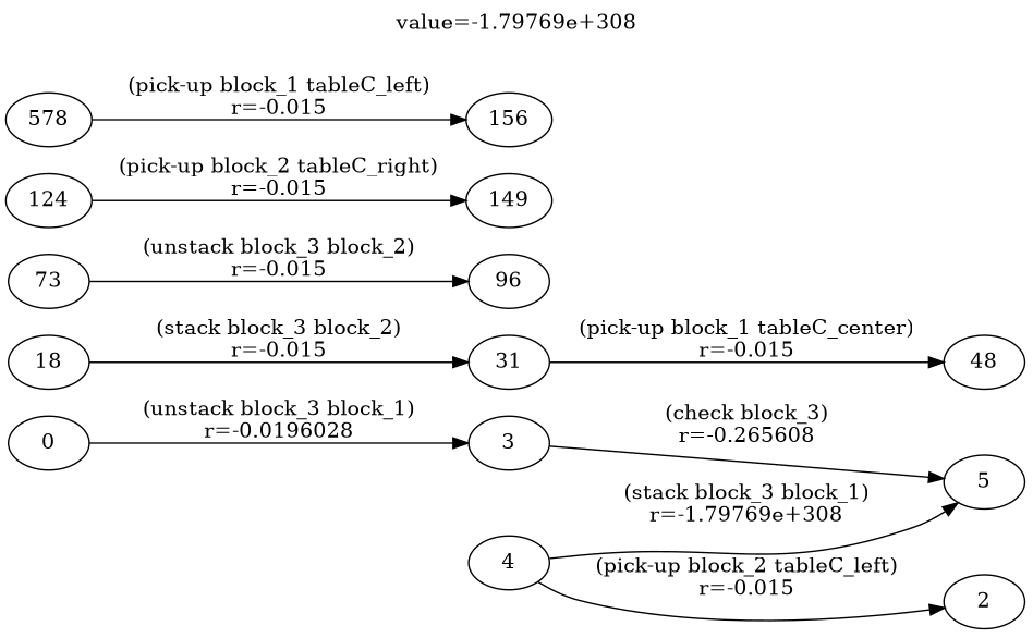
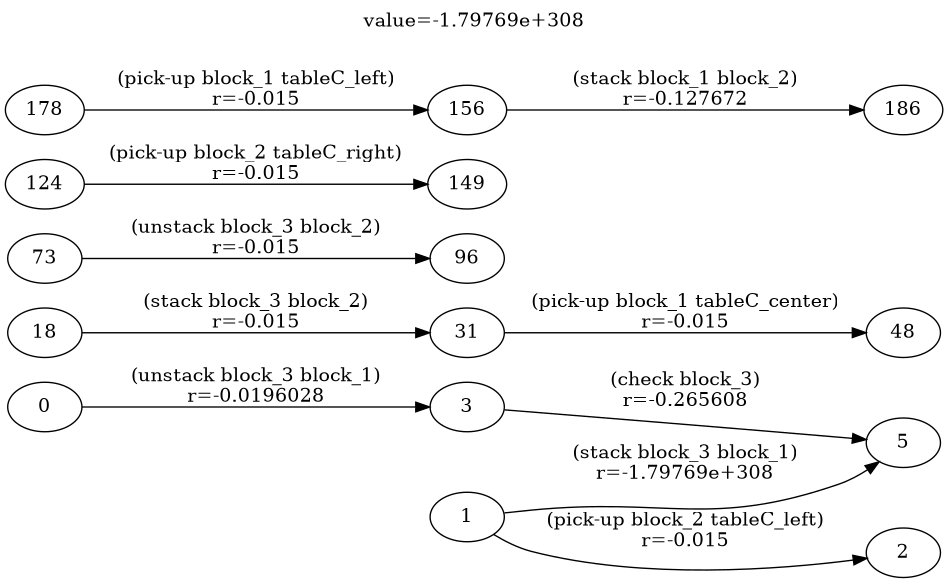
  digraph {
    label="value=-1.79769e+308"
    labelloc=top
    rankdir=LR
    0
    3
    5
-   1 [label=4]
+   1
    n5 [label=2]
    18
    31
    48
    73
    96
    124
    149
-   178 [label=578]
+   178
    156
+   186
    0 -> 3 [label="(unstack block_3 block_1)\nr=-0.0196028"]
    3 -> 5 [label="(check block_3)\nr=-0.265608"]
    1 -> 5 [label="(stack block_3 block_1)\nr=-1.79769e+308"]
    1 -> n5 [label="(pick-up block_2 tableC_left)\nr=-0.015"]
    18 -> 31 [label="(stack block_3 block_2)\nr=-0.015"]
    31 -> 48 [label="(pick-up block_1 tableC_center)\nr=-0.015"]
    73 -> 96 [label="(unstack block_3 block_2)\nr=-0.015"]
    124 -> 149 [label="(pick-up block_2 tableC_right)\nr=-0.015"]
    178 -> 156 [label="(pick-up block_1 tableC_left)\nr=-0.015"]
+   156 -> 186 [label="(stack block_1 block_2)\nr=-0.127672"]
  }
